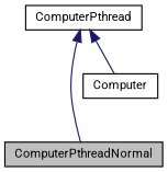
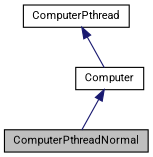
  digraph {
    fontname=Roboto
    node [color=black fillcolor=white fontname=Roboto fontsize=10 shape=record style=filled]
    edge [color=midnightblue dir=back fontname=Roboto fontsize=10 labelfontname=Helvetica labelfontsize=10 style=solid]
    n1 [fillcolor=grey75 fontcolor=black height=0.2 label=ComputerPthreadNormal width=0.4]
    n2 [height=0.2 label=ComputerPthread width=0.4]
    n3 [height=0.2 label=Computer width=0.4]
-   n2 -> n1
+   n3 -> n1
    n2 -> n3
  }
